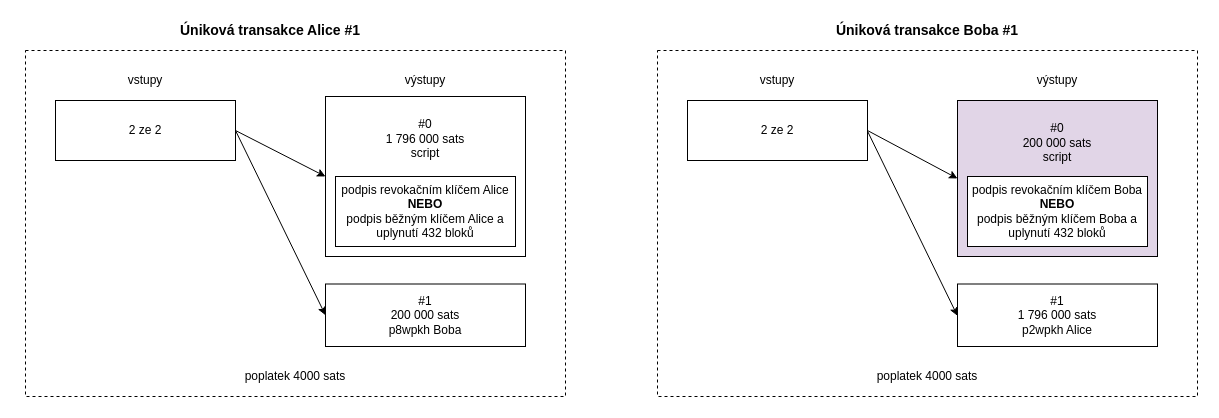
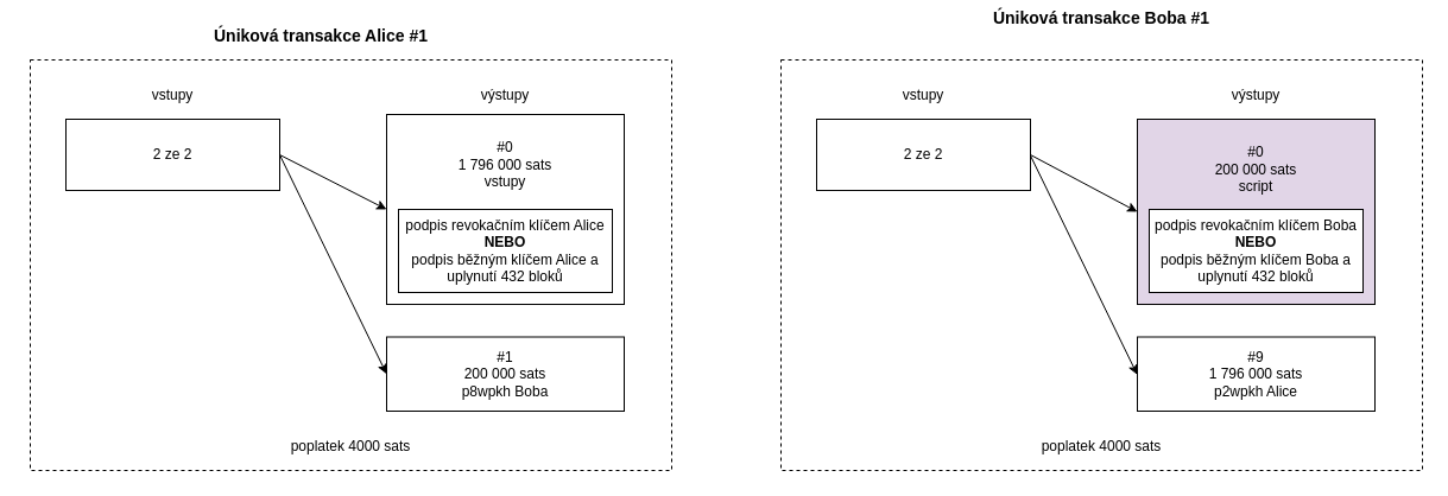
  <mxCell id="0" />
  <mxCell id="1" parent="0" />
  <mxCell id="2" value="" style="rounded=0;whiteSpace=wrap;html=1;dashed=1;" parent="1" vertex="1"><mxGeometry x="657" y="50" width="540" height="346" as="geometry" /></mxCell>
  <mxCell id="3" value="2 ze 2" style="rounded=0;whiteSpace=wrap;html=1;" parent="1" vertex="1"><mxGeometry x="687" y="100" width="180" height="60" as="geometry" /></mxCell>
  <mxCell id="4" value="&lt;br&gt;#0&lt;br&gt;&lt;span class=&quot;qv3Wpe&quot; id=&quot;cwos&quot;&gt;200 000&amp;nbsp;&lt;/span&gt;sats&lt;br&gt;script&lt;br&gt;&lt;br&gt;&lt;br&gt;&lt;br&gt;" style="rounded=0;whiteSpace=wrap;html=1;verticalAlign=top;fillColor=#e1d5e7;" parent="1" vertex="1"><mxGeometry x="957" y="100" width="200" height="156" as="geometry" /></mxCell>
  <mxCell id="5" value="vstupy" style="text;html=1;strokeColor=none;fillColor=none;align=center;verticalAlign=middle;whiteSpace=wrap;rounded=0;" parent="1" vertex="1"><mxGeometry x="757" y="70" width="40" height="20" as="geometry" /></mxCell>
  <mxCell id="6" value="výstupy" style="text;html=1;strokeColor=none;fillColor=none;align=center;verticalAlign=middle;whiteSpace=wrap;rounded=0;" parent="1" vertex="1"><mxGeometry x="1037" y="70" width="40" height="20" as="geometry" /></mxCell>
  <mxCell id="7" value="poplatek 4000 sats" style="text;html=1;strokeColor=none;fillColor=none;align=center;verticalAlign=middle;whiteSpace=wrap;rounded=0;" parent="1" vertex="1"><mxGeometry x="857" y="366" width="140" height="20" as="geometry" /></mxCell>
- <mxCell id="8" value="&lt;span style=&quot;font-size: 14px&quot;&gt;&lt;b&gt;Úniková transakce Boba #1&lt;br&gt;&lt;/b&gt;&lt;/span&gt;" style="text;html=1;strokeColor=none;fillColor=none;align=center;verticalAlign=middle;whiteSpace=wrap;rounded=0;" parent="1" vertex="1"><mxGeometry x="677" y="20" width="500" height="20" as="geometry" /></mxCell>
+ <mxCell id="8" value="&lt;span style=&quot;font-size: 14px&quot;&gt;&lt;b&gt;Úniková transakce Boba #1&lt;br&gt;&lt;/b&gt;&lt;/span&gt;" style="text;html=1;strokeColor=none;fillColor=none;align=center;verticalAlign=middle;whiteSpace=wrap;rounded=0;" parent="1" vertex="1"><mxGeometry x="677" y="5" width="500" height="20" as="geometry" /></mxCell>
  <mxCell id="9" value="" style="endArrow=classic;html=1;exitX=1;exitY=0.5;exitDx=0;exitDy=0;entryX=0;entryY=0.5;entryDx=0;entryDy=0;" parent="1" source="3" target="4" edge="1"><mxGeometry width="50" height="50" relative="1" as="geometry"><mxPoint x="1067" y="210" as="sourcePoint" /><mxPoint x="1117" y="160" as="targetPoint" /></mxGeometry></mxCell>
  <mxCell id="10" value="&lt;span&gt;podpis revokačním klíčem Boba&lt;/span&gt;&lt;br&gt;&lt;b&gt;NEBO&lt;/b&gt;&lt;br&gt;&lt;span&gt;podpis běžným klíčem Boba a uplynutí 432 bloků&lt;/span&gt;" style="rounded=0;whiteSpace=wrap;html=1;" parent="1" vertex="1"><mxGeometry x="967" y="176" width="180" height="70" as="geometry" /></mxCell>
  <mxCell id="11" value="" style="rounded=0;whiteSpace=wrap;html=1;dashed=1;" parent="1" vertex="1"><mxGeometry x="25" y="50" width="540" height="346" as="geometry" /></mxCell>
  <mxCell id="12" value="2 ze 2" style="rounded=0;whiteSpace=wrap;html=1;" parent="1" vertex="1"><mxGeometry x="55" y="100" width="180" height="60" as="geometry" /></mxCell>
- <mxCell id="13" value="&lt;br&gt;#0&lt;br&gt;&lt;span class=&quot;qv3Wpe&quot; id=&quot;cwos&quot;&gt;1 796 000&amp;nbsp;&lt;/span&gt;sats&lt;br&gt;script" style="rounded=0;whiteSpace=wrap;html=1;labelPosition=center;verticalLabelPosition=middle;align=center;verticalAlign=top;" parent="1" vertex="1"><mxGeometry x="325" y="96" width="200" height="160" as="geometry" /></mxCell>
+ <mxCell id="13" value="&lt;br&gt;#0&lt;br&gt;&lt;span class=&quot;qv3Wpe&quot; id=&quot;cwos&quot;&gt;1 796 000&amp;nbsp;&lt;/span&gt;sats&lt;br&gt;vstupy" style="rounded=0;whiteSpace=wrap;html=1;labelPosition=center;verticalLabelPosition=middle;align=center;verticalAlign=top;" parent="1" vertex="1"><mxGeometry x="325" y="96" width="200" height="160" as="geometry" /></mxCell>
  <mxCell id="14" value="vstupy" style="text;html=1;strokeColor=none;fillColor=none;align=center;verticalAlign=middle;whiteSpace=wrap;rounded=0;" parent="1" vertex="1"><mxGeometry x="125" y="70" width="40" height="20" as="geometry" /></mxCell>
  <mxCell id="15" value="výstupy" style="text;html=1;strokeColor=none;fillColor=none;align=center;verticalAlign=middle;whiteSpace=wrap;rounded=0;" parent="1" vertex="1"><mxGeometry x="405" y="70" width="40" height="20" as="geometry" /></mxCell>
  <mxCell id="16" value="poplatek 4000 sats" style="text;html=1;strokeColor=none;fillColor=none;align=center;verticalAlign=middle;whiteSpace=wrap;rounded=0;" parent="1" vertex="1"><mxGeometry x="225" y="366" width="140" height="20" as="geometry" /></mxCell>
  <mxCell id="17" value="&lt;span style=&quot;font-size: 14px&quot;&gt;&lt;b&gt;Úniková transakce Alice #1&lt;/b&gt;&lt;/span&gt;" style="text;html=1;strokeColor=none;fillColor=none;align=center;verticalAlign=middle;whiteSpace=wrap;rounded=0;" parent="1" vertex="1"><mxGeometry x="20" y="20" width="500" height="20" as="geometry" /></mxCell>
  <mxCell id="18" value="" style="endArrow=classic;html=1;exitX=1;exitY=0.5;exitDx=0;exitDy=0;entryX=0;entryY=0.5;entryDx=0;entryDy=0;" parent="1" source="12" target="13" edge="1"><mxGeometry width="50" height="50" relative="1" as="geometry"><mxPoint x="435" y="210" as="sourcePoint" /><mxPoint x="485" y="160" as="targetPoint" /></mxGeometry></mxCell>
  <mxCell id="19" value="&lt;span&gt;podpis revokačním klíčem Alice&lt;/span&gt;&lt;br&gt;&lt;b&gt;NEBO&lt;/b&gt;&lt;br&gt;&lt;span&gt;podpis běžným klíčem Alice a uplynutí 432 bloků&lt;/span&gt;" style="rounded=0;whiteSpace=wrap;html=1;" parent="1" vertex="1"><mxGeometry x="335" y="176" width="180" height="70" as="geometry" /></mxCell>
  <mxCell id="20" value="#1&lt;br&gt;&lt;span class=&quot;qv3Wpe&quot; id=&quot;cwos&quot;&gt;200 000&amp;nbsp;&lt;/span&gt;sats&lt;br&gt;p8wpkh Boba" style="rounded=0;whiteSpace=wrap;html=1;" parent="1" vertex="1"><mxGeometry x="325" y="283.5" width="200" height="62.5" as="geometry" /></mxCell>
  <mxCell id="21" value="" style="endArrow=classic;html=1;exitX=1;exitY=0.5;exitDx=0;exitDy=0;entryX=0;entryY=0.5;entryDx=0;entryDy=0;" parent="1" source="12" target="20" edge="1"><mxGeometry width="50" height="50" relative="1" as="geometry"><mxPoint x="245" y="140" as="sourcePoint" /><mxPoint x="325" y="366" as="targetPoint" /></mxGeometry></mxCell>
- <mxCell id="22" value="#1&lt;br&gt;&lt;span class=&quot;qv3Wpe&quot; id=&quot;cwos&quot;&gt;1 796 000&amp;nbsp;&lt;/span&gt;sats&lt;br&gt;p2wpkh Alice" style="rounded=0;whiteSpace=wrap;html=1;" parent="1" vertex="1"><mxGeometry x="957" y="283.5" width="200" height="62.5" as="geometry" /></mxCell>
+ <mxCell id="22" value="#9&lt;br&gt;&lt;span class=&quot;qv3Wpe&quot; id=&quot;cwos&quot;&gt;1 796 000&amp;nbsp;&lt;/span&gt;sats&lt;br&gt;p2wpkh Alice" style="rounded=0;whiteSpace=wrap;html=1;" parent="1" vertex="1"><mxGeometry x="957" y="283.5" width="200" height="62.5" as="geometry" /></mxCell>
  <mxCell id="23" value="" style="endArrow=classic;html=1;exitX=1;exitY=0.5;exitDx=0;exitDy=0;entryX=0;entryY=0.5;entryDx=0;entryDy=0;" parent="1" edge="1"><mxGeometry width="50" height="50" relative="1" as="geometry"><mxPoint x="867" y="130.63" as="sourcePoint" /><mxPoint x="957" y="315.38" as="targetPoint" /></mxGeometry></mxCell>
